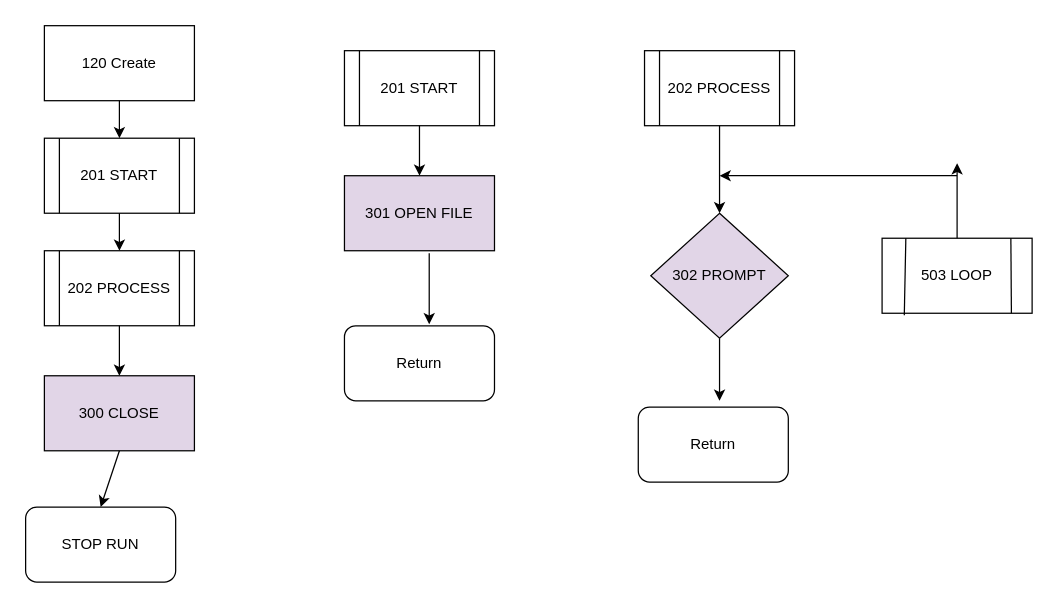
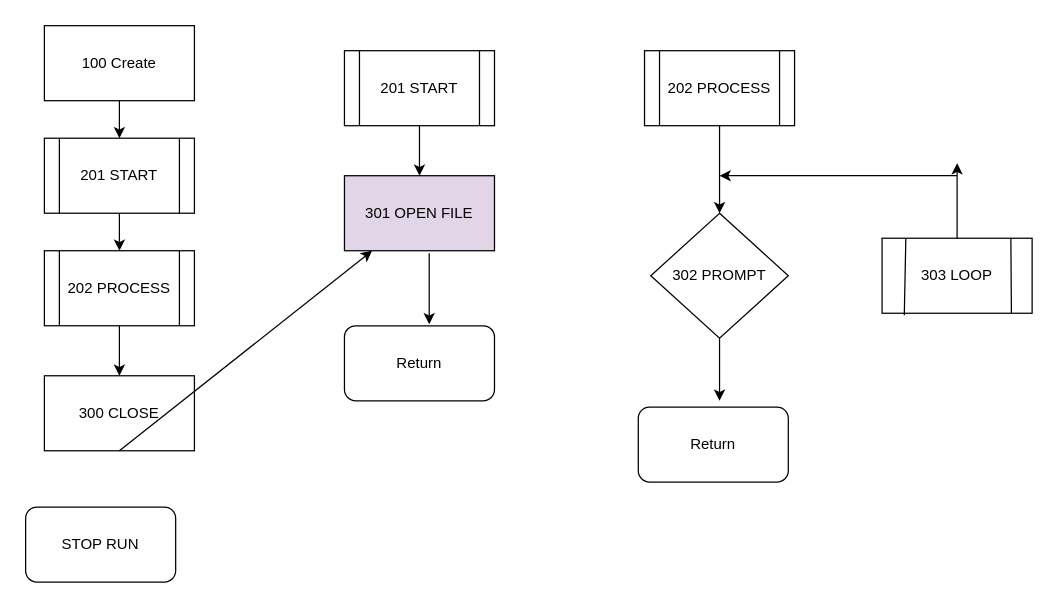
  <mxCell id="0" />
  <mxCell id="1" parent="0" />
- <mxCell id="2" value="120 Create" style="rounded=0;whiteSpace=wrap;html=1;" vertex="1" parent="1"><mxGeometry x="35" y="20" width="120" height="60" as="geometry" /></mxCell>
+ <mxCell id="2" value="100 Create" style="rounded=0;whiteSpace=wrap;html=1;" vertex="1" parent="1"><mxGeometry x="35" y="20" width="120" height="60" as="geometry" /></mxCell>
  <mxCell id="3" value="201 START" style="shape=process;whiteSpace=wrap;html=1;backgroundOutline=1;" vertex="1" parent="1"><mxGeometry x="35" y="110" width="120" height="60" as="geometry" /></mxCell>
  <mxCell id="4" value="202 PROCESS" style="shape=process;whiteSpace=wrap;html=1;backgroundOutline=1;" vertex="1" parent="1"><mxGeometry x="35" y="200" width="120" height="60" as="geometry" /></mxCell>
- <mxCell id="5" value="300 CLOSE" style="rounded=0;whiteSpace=wrap;html=1;fillColor=#e1d5e7;" vertex="1" parent="1"><mxGeometry x="35" y="300" width="120" height="60" as="geometry" /></mxCell>
+ <mxCell id="5" value="300 CLOSE" style="rounded=0;whiteSpace=wrap;html=1;" vertex="1" parent="1"><mxGeometry x="35" y="300" width="120" height="60" as="geometry" /></mxCell>
  <mxCell id="6" value="STOP RUN" style="rounded=1;whiteSpace=wrap;html=1;" vertex="1" parent="1"><mxGeometry x="20" y="405" width="120" height="60" as="geometry" /></mxCell>
  <mxCell id="7" value="201 START" style="shape=process;whiteSpace=wrap;html=1;backgroundOutline=1;" vertex="1" parent="1"><mxGeometry x="275" y="40" width="120" height="60" as="geometry" /></mxCell>
  <mxCell id="8" value="301 OPEN FILE" style="rounded=0;whiteSpace=wrap;html=1;fillColor=#e1d5e7;" vertex="1" parent="1"><mxGeometry x="275" y="140" width="120" height="60" as="geometry" /></mxCell>
  <mxCell id="9" value="202 PROCESS" style="shape=process;whiteSpace=wrap;html=1;backgroundOutline=1;" vertex="1" parent="1"><mxGeometry x="515" y="40" width="120" height="60" as="geometry" /></mxCell>
  <mxCell id="10" value="Return" style="rounded=1;whiteSpace=wrap;html=1;" vertex="1" parent="1"><mxGeometry x="275" y="260" width="120" height="60" as="geometry" /></mxCell>
- <mxCell id="11" value="302 PROMPT" style="rhombus;whiteSpace=wrap;html=1;fillColor=#e1d5e7;" vertex="1" parent="1"><mxGeometry x="520" y="170" width="110" height="100" as="geometry" /></mxCell>
- <mxCell id="12" value="503 LOOP" style="rounded=0;whiteSpace=wrap;html=1;" vertex="1" parent="1"><mxGeometry x="705" y="190" width="120" height="60" as="geometry" /></mxCell>
+ <mxCell id="11" value="302 PROMPT" style="rhombus;whiteSpace=wrap;html=1;" vertex="1" parent="1"><mxGeometry x="520" y="170" width="110" height="100" as="geometry" /></mxCell>
+ <mxCell id="12" value="303 LOOP" style="rounded=0;whiteSpace=wrap;html=1;" vertex="1" parent="1"><mxGeometry x="705" y="190" width="120" height="60" as="geometry" /></mxCell>
  <mxCell id="13" value="" style="endArrow=classic;html=1;exitX=0.5;exitY=1;exitDx=0;exitDy=0;entryX=0.5;entryY=0;entryDx=0;entryDy=0;" edge="1" parent="1" source="3" target="4"><mxGeometry width="50" height="50" relative="1" as="geometry"><mxPoint x="465" y="360" as="sourcePoint" /><mxPoint x="535" y="270" as="targetPoint" /></mxGeometry></mxCell>
  <mxCell id="14" value="" style="endArrow=classic;html=1;exitX=0.5;exitY=1;exitDx=0;exitDy=0;entryX=0.5;entryY=0;entryDx=0;entryDy=0;" edge="1" parent="1" source="2" target="3"><mxGeometry width="50" height="50" relative="1" as="geometry"><mxPoint x="485" y="320" as="sourcePoint" /><mxPoint x="535" y="270" as="targetPoint" /></mxGeometry></mxCell>
  <mxCell id="15" value="" style="endArrow=classic;html=1;exitX=0.5;exitY=1;exitDx=0;exitDy=0;entryX=0.5;entryY=0;entryDx=0;entryDy=0;" edge="1" parent="1" source="4" target="5"><mxGeometry width="50" height="50" relative="1" as="geometry"><mxPoint x="485" y="320" as="sourcePoint" /><mxPoint x="535" y="270" as="targetPoint" /></mxGeometry></mxCell>
- <mxCell id="16" value="" style="endArrow=classic;html=1;exitX=0.5;exitY=1;exitDx=0;exitDy=0;entryX=0.5;entryY=0;entryDx=0;entryDy=0;" edge="1" parent="1" source="5" target="6"><mxGeometry width="50" height="50" relative="1" as="geometry"><mxPoint x="485" y="320" as="sourcePoint" /><mxPoint x="535" y="270" as="targetPoint" /></mxGeometry></mxCell>
+ <mxCell id="16" value="" style="endArrow=classic;html=1;exitX=0.5;exitY=1;exitDx=0;exitDy=0;" edge="1" parent="1" source="5" target="8"><mxGeometry width="50" height="50" relative="1" as="geometry"><mxPoint x="485" y="320" as="sourcePoint" /><mxPoint x="535" y="270" as="targetPoint" /></mxGeometry></mxCell>
  <mxCell id="17" value="" style="endArrow=classic;html=1;exitX=0.5;exitY=1;exitDx=0;exitDy=0;entryX=0.5;entryY=0;entryDx=0;entryDy=0;" edge="1" parent="1" source="7" target="8"><mxGeometry width="50" height="50" relative="1" as="geometry"><mxPoint x="485" y="320" as="sourcePoint" /><mxPoint x="535" y="270" as="targetPoint" /></mxGeometry></mxCell>
  <mxCell id="18" value="" style="endArrow=classic;html=1;exitX=0.565;exitY=1.033;exitDx=0;exitDy=0;exitPerimeter=0;entryX=0.565;entryY=-0.02;entryDx=0;entryDy=0;entryPerimeter=0;" edge="1" parent="1" source="8" target="10"><mxGeometry width="50" height="50" relative="1" as="geometry"><mxPoint x="485" y="320" as="sourcePoint" /><mxPoint x="535" y="270" as="targetPoint" /></mxGeometry></mxCell>
  <mxCell id="19" value="" style="endArrow=classic;html=1;exitX=0.5;exitY=1;exitDx=0;exitDy=0;entryX=0.5;entryY=0;entryDx=0;entryDy=0;" edge="1" parent="1" source="9" target="11"><mxGeometry width="50" height="50" relative="1" as="geometry"><mxPoint x="485" y="320" as="sourcePoint" /><mxPoint x="535" y="270" as="targetPoint" /></mxGeometry></mxCell>
  <mxCell id="20" value="" style="endArrow=classic;html=1;exitX=0.5;exitY=0;exitDx=0;exitDy=0;" edge="1" parent="1" source="12"><mxGeometry width="50" height="50" relative="1" as="geometry"><mxPoint x="485" y="320" as="sourcePoint" /><mxPoint x="765" y="130" as="targetPoint" /></mxGeometry></mxCell>
  <mxCell id="21" value="" style="endArrow=classic;html=1;" edge="1" parent="1"><mxGeometry width="50" height="50" relative="1" as="geometry"><mxPoint x="765" y="140" as="sourcePoint" /><mxPoint x="575" y="140" as="targetPoint" /></mxGeometry></mxCell>
  <mxCell id="22" value="" style="endArrow=classic;html=1;exitX=0.5;exitY=1;exitDx=0;exitDy=0;" edge="1" parent="1" source="11"><mxGeometry width="50" height="50" relative="1" as="geometry"><mxPoint x="485" y="320" as="sourcePoint" /><mxPoint x="575" y="320" as="targetPoint" /></mxGeometry></mxCell>
  <mxCell id="23" value="Return" style="rounded=1;whiteSpace=wrap;html=1;" vertex="1" parent="1"><mxGeometry x="510" y="325" width="120" height="60" as="geometry" /></mxCell>
  <mxCell id="24" value="" style="endArrow=none;html=1;exitX=0.148;exitY=1.027;exitDx=0;exitDy=0;exitPerimeter=0;" edge="1" parent="1" source="12"><mxGeometry width="50" height="50" relative="1" as="geometry"><mxPoint x="485" y="320" as="sourcePoint" /><mxPoint x="724" y="190" as="targetPoint" /></mxGeometry></mxCell>
  <mxCell id="25" value="" style="endArrow=none;html=1;exitX=0.862;exitY=1;exitDx=0;exitDy=0;exitPerimeter=0;" edge="1" parent="1" source="12"><mxGeometry width="50" height="50" relative="1" as="geometry"><mxPoint x="485" y="320" as="sourcePoint" /><mxPoint x="808" y="190" as="targetPoint" /></mxGeometry></mxCell>
